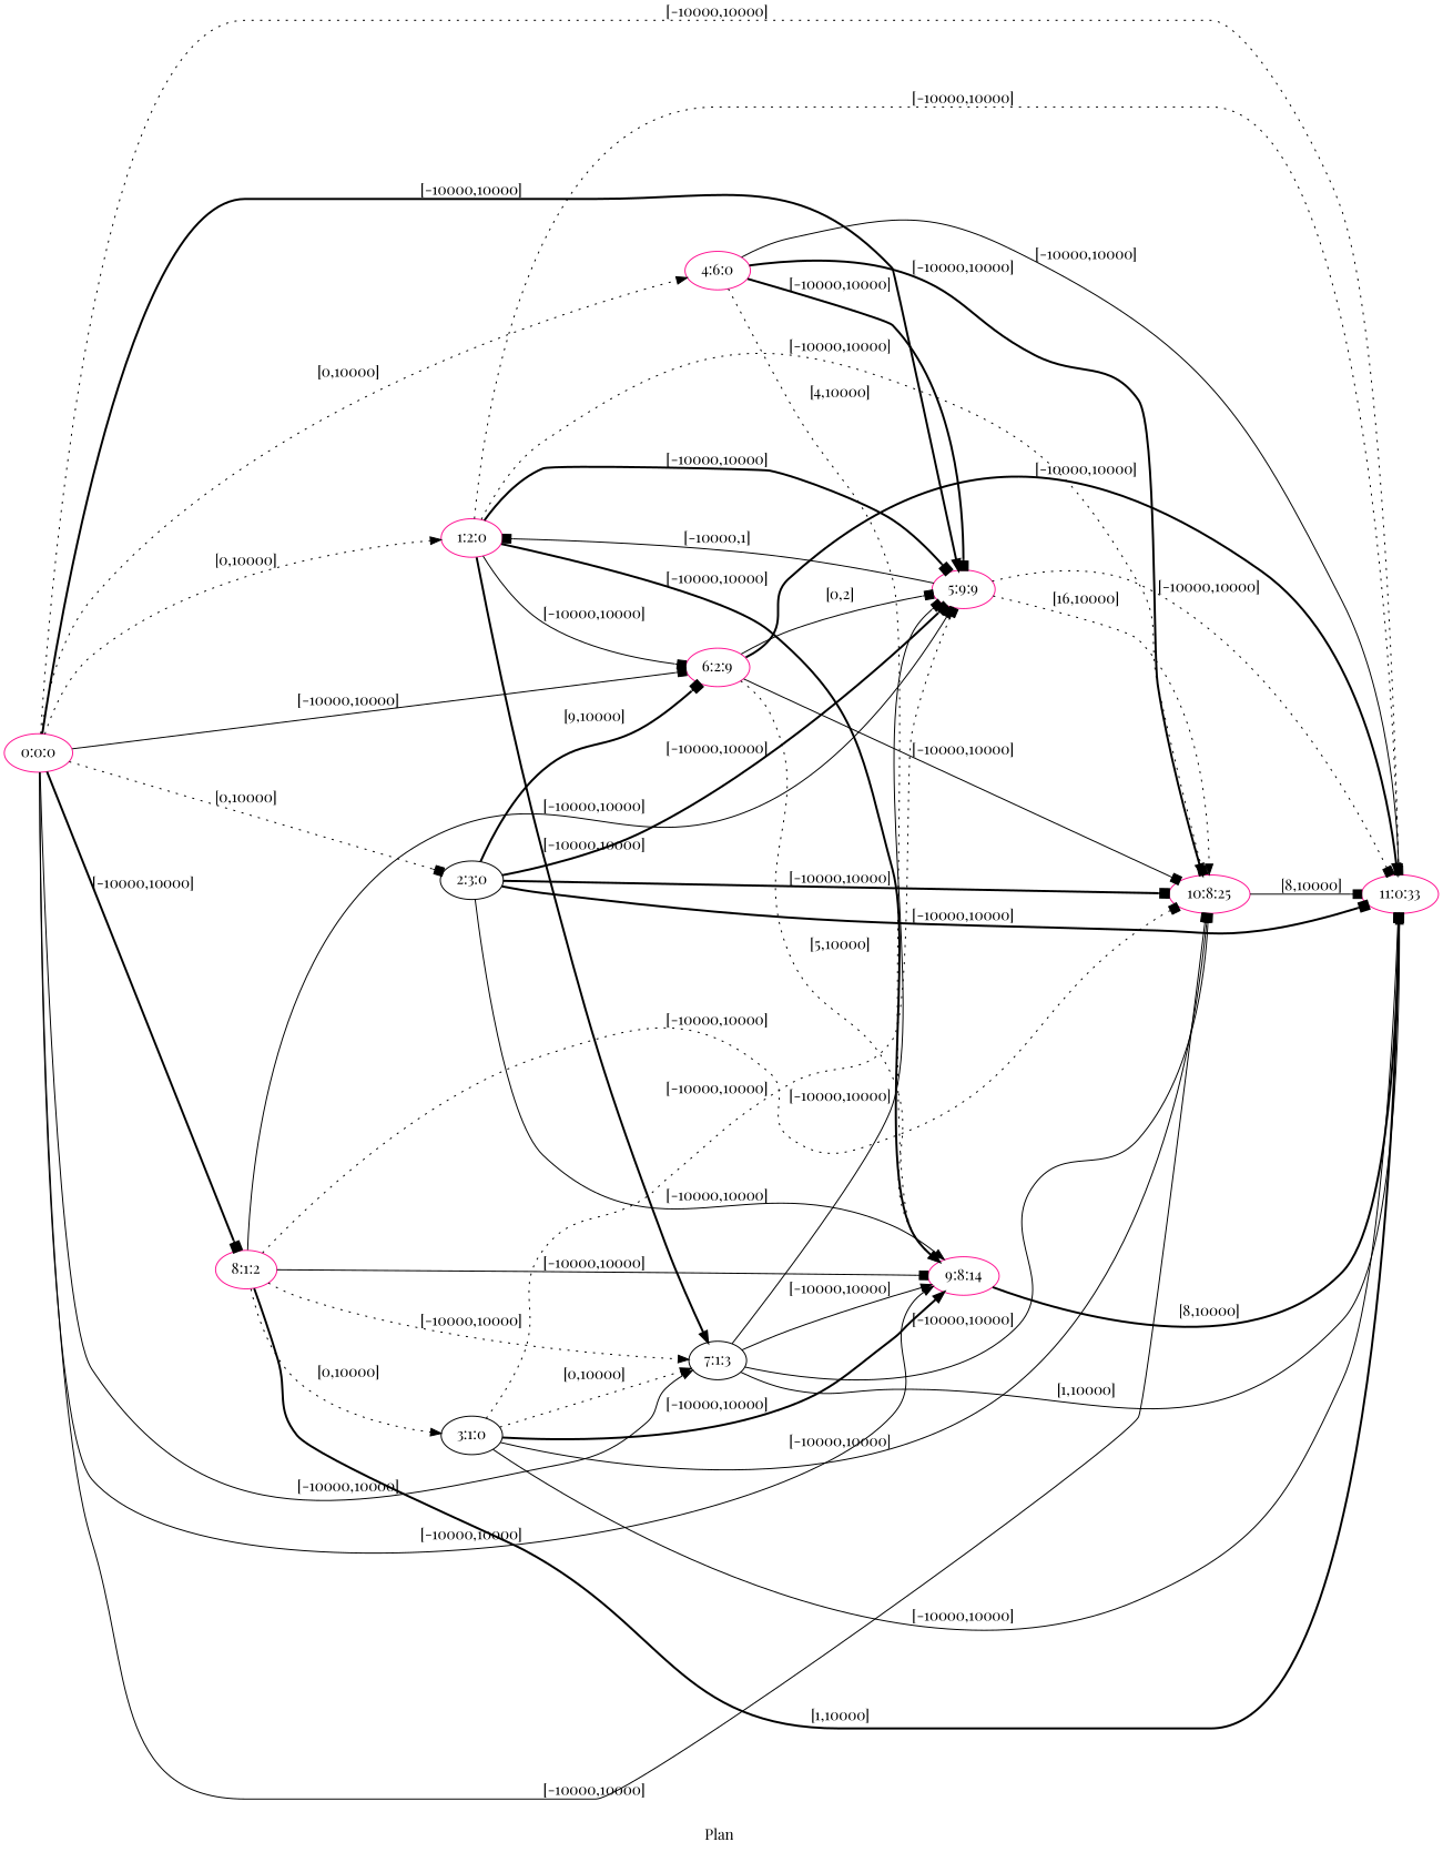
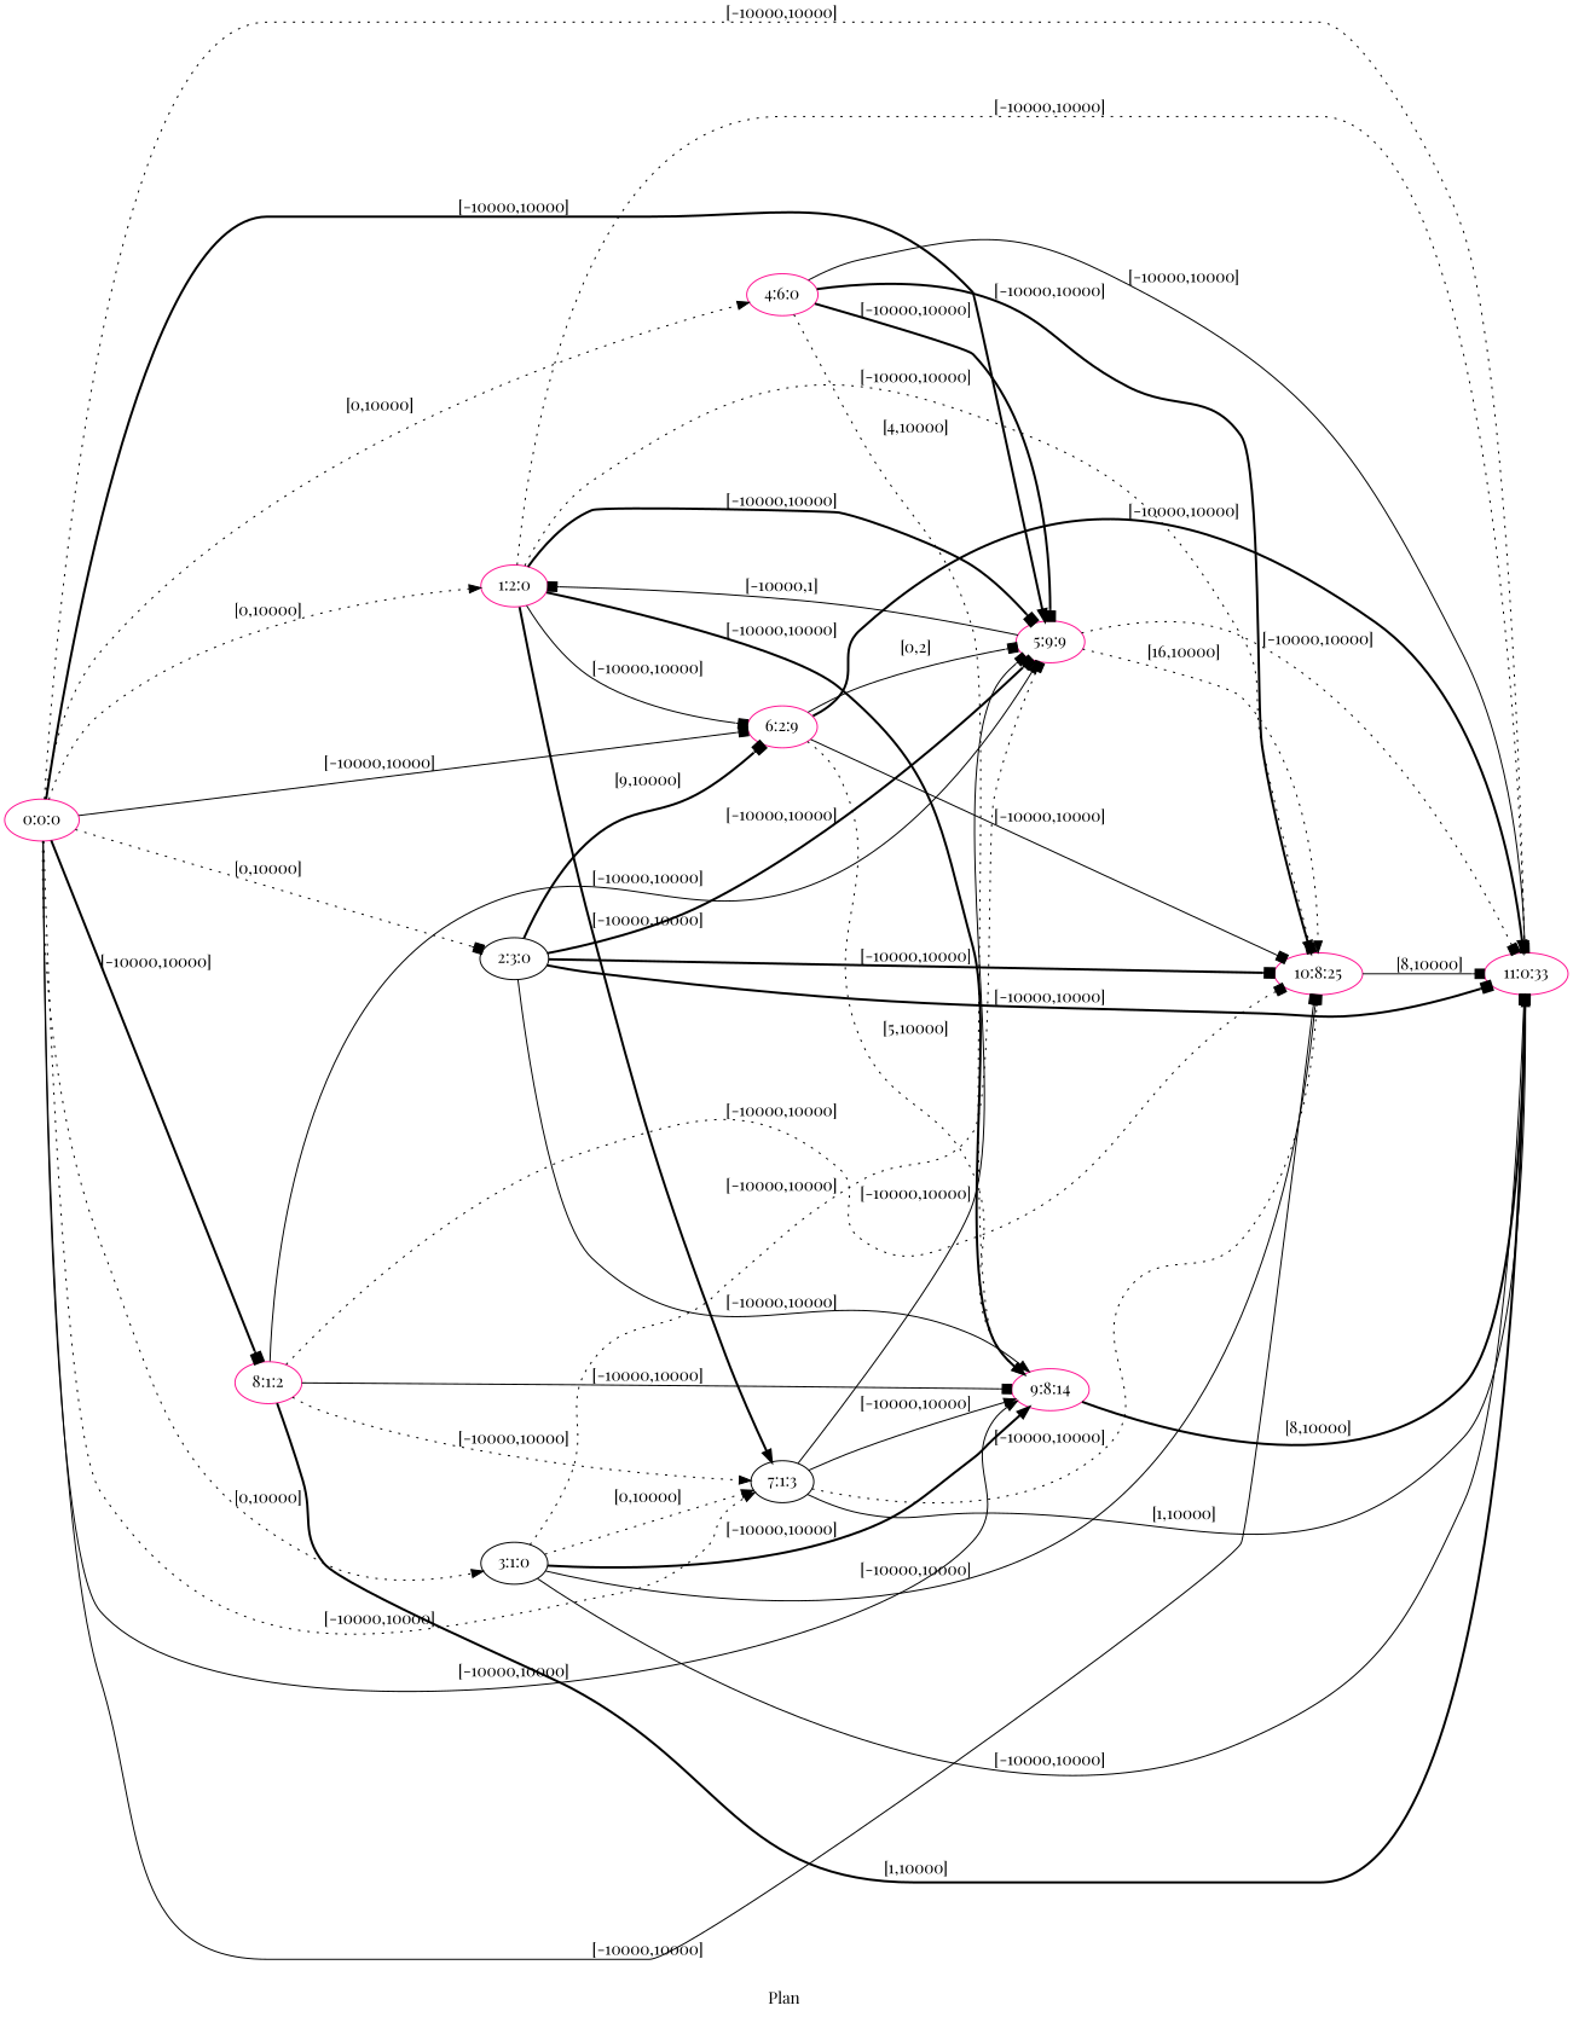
  digraph {
    fldt=0.814673
    fontname="Playfair Display"
    label="Plan "
    nodesep=.45
    rankdir=LR
    node [color=deeppink fontname="Playfair Display"]
    edge [arrowhead=box fontname="Playfair Display" style=solid]
    "0:0:0"
    "1:2:0"
    "2:3:0" [color=black]
    "3:1:0" [color=black]
    "4:6:0"
    "5:9:9"
    "6:2:9"
    "7:1:3" [color=black]
    "8:1:2"
    "9:8:14"
    "10:8:25"
    "11:0:33"
    "0:0:0" -> "1:2:0" [arrowhead=normal label="[0,10000]" style=dotted]
    "0:0:0" -> "2:3:0" [label="[0,10000]" style=dotted]
-   "8:1:2" -> "3:1:0" [arrowhead=normal label="[0,10000]" style=dotted]
+   "0:0:0" -> "3:1:0" [arrowhead=normal label="[0,10000]" style=dotted]
    "0:0:0" -> "4:6:0" [arrowhead=normal label="[0,10000]" style=dotted]
    "0:0:0" -> "5:9:9" [arrowhead=normal label="[-10000,10000]" style=bold]
    "0:0:0" -> "6:2:9" [label="[-10000,10000]"]
-   "0:0:0" -> "7:1:3" [arrowhead=normal label="[-10000,10000]"]
+   "0:0:0" -> "7:1:3" [arrowhead=normal label="[-10000,10000]" style=dotted]
    "0:0:0" -> "8:1:2" [label="[-10000,10000]" style=bold]
    "0:0:0" -> "9:8:14" [arrowhead=normal label="[-10000,10000]"]
    "0:0:0" -> "10:8:25" [label="[-10000,10000]"]
    "0:0:0" -> "11:0:33" [arrowhead=normal label="[-10000,10000]" style=dotted]
    "1:2:0" -> "5:9:9" [label="[-10000,10000]" style=bold]
    "1:2:0" -> "6:2:9" [label="[-10000,10000]"]
    "1:2:0" -> "7:1:3" [arrowhead=normal label="[-10000,10000]" style=bold]
    "1:2:0" -> "9:8:14" [arrowhead=normal label="[-10000,10000]" style=bold]
    "1:2:0" -> "10:8:25" [label="[-10000,10000]" style=dotted]
    "1:2:0" -> "11:0:33" [label="[-10000,10000]" style=dotted]
    "2:3:0" -> "5:9:9" [label="[-10000,10000]" style=bold]
    "2:3:0" -> "6:2:9" [label="[9,10000]" style=bold]
    "2:3:0" -> "9:8:14" [arrowhead=normal label="[-10000,10000]"]
    "2:3:0" -> "10:8:25" [label="[-10000,10000]" style=bold]
    "2:3:0" -> "11:0:33" [label="[-10000,10000]" style=bold]
    "3:1:0" -> "5:9:9" [label="[-10000,10000]" style=dotted]
    "3:1:0" -> "7:1:3" [arrowhead=normal label="[0,10000]" style=dotted]
    "3:1:0" -> "9:8:14" [arrowhead=normal label="[-10000,10000]" style=bold]
    "3:1:0" -> "10:8:25" [label="[-10000,10000]"]
    "3:1:0" -> "11:0:33" [label="[-10000,10000]"]
    "4:6:0" -> "5:9:9" [label="[-10000,10000]" style=bold]
    "4:6:0" -> "9:8:14" [arrowhead=normal label="[4,10000]" style=dotted]
    "4:6:0" -> "10:8:25" [arrowhead=normal label="[-10000,10000]" style=bold]
    "4:6:0" -> "11:0:33" [arrowhead=normal label="[-10000,10000]"]
    "5:9:9" -> "1:2:0" [label="[-10000,1]"]
    "5:9:9" -> "10:8:25" [arrowhead=normal label="[16,10000]" style=dotted]
    "5:9:9" -> "11:0:33" [label="[-10000,10000]" style=dotted]
    "6:2:9" -> "5:9:9" [label="[0,2]"]
    "6:2:9" -> "9:8:14" [arrowhead=normal label="[5,10000]" style=dotted]
    "6:2:9" -> "10:8:25" [label="[-10000,10000]"]
    "6:2:9" -> "11:0:33" [arrowhead=normal label="[-10000,10000]" style=bold]
    "7:1:3" -> "5:9:9" [label="[-10000,10000]"]
    "7:1:3" -> "9:8:14" [arrowhead=normal label="[-10000,10000]"]
-   "7:1:3" -> "10:8:25" [label="[-10000,10000]"]
+   "7:1:3" -> "10:8:25" [label="[-10000,10000]" style=dotted]
    "7:1:3" -> "11:0:33" [arrowhead=normal label="[1,10000]"]
    "8:1:2" -> "5:9:9" [arrowhead=normal label="[-10000,10000]"]
    "8:1:2" -> "7:1:3" [arrowhead=normal label="[-10000,10000]" style=dotted]
    "8:1:2" -> "9:8:14" [label="[-10000,10000]"]
    "8:1:2" -> "10:8:25" [label="[-10000,10000]" style=dotted]
    "8:1:2" -> "11:0:33" [label="[1,10000]" style=bold]
    "9:8:14" -> "11:0:33" [label="[8,10000]" style=bold]
    "10:8:25" -> "11:0:33" [label="[8,10000]"]
  }
